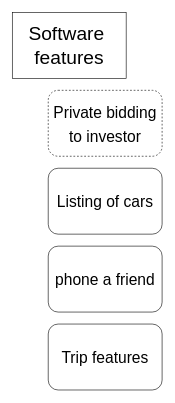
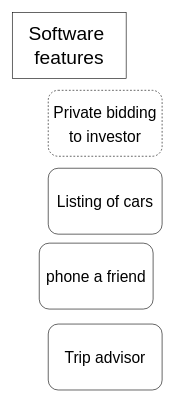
  <mxCell id="0" />
  <mxCell id="1" parent="0" />
  <mxCell id="2" value="&lt;span style=&quot;font-size: 32px&quot;&gt;Software&amp;nbsp;&lt;br&gt;features&lt;br&gt;&lt;/span&gt;" style="rounded=0;whiteSpace=wrap;html=1;" vertex="1" parent="1"><mxGeometry x="20" y="20" width="190" height="110" as="geometry" /></mxCell>
  <mxCell id="3" value="&lt;span style=&quot;font-size: 26px&quot;&gt;Private bidding to investor&lt;/span&gt;" style="rounded=1;whiteSpace=wrap;html=1;fontSize=32;dashed=1;" vertex="1" parent="1"><mxGeometry x="80" y="150" width="190" height="110" as="geometry" /></mxCell>
  <mxCell id="4" value="&lt;span style=&quot;font-size: 26px&quot;&gt;Listing of cars&lt;/span&gt;" style="rounded=1;whiteSpace=wrap;html=1;fontSize=32;" vertex="1" parent="1"><mxGeometry x="80" y="280" width="190" height="110" as="geometry" /></mxCell>
- <mxCell id="5" value="&lt;span style=&quot;font-size: 26px&quot;&gt;phone a friend&lt;/span&gt;" style="rounded=1;whiteSpace=wrap;html=1;fontSize=32;" vertex="1" parent="1"><mxGeometry x="80" y="410" width="190" height="110" as="geometry" /></mxCell>
- <mxCell id="6" value="&lt;span style=&quot;font-size: 26px&quot;&gt;Trip features&lt;/span&gt;" style="rounded=1;whiteSpace=wrap;html=1;fontSize=32;" vertex="1" parent="1"><mxGeometry x="80" y="540" width="190" height="110" as="geometry" /></mxCell>
+ <mxCell id="5" value="&lt;span style=&quot;font-size: 26px&quot;&gt;phone a friend&lt;/span&gt;" style="rounded=1;whiteSpace=wrap;html=1;fontSize=32;" vertex="1" parent="1"><mxGeometry x="65" y="405" width="190" height="110" as="geometry" /></mxCell>
+ <mxCell id="6" value="&lt;span style=&quot;font-size: 26px&quot;&gt;Trip advisor&lt;/span&gt;" style="rounded=1;whiteSpace=wrap;html=1;fontSize=32;" vertex="1" parent="1"><mxGeometry x="80" y="540" width="190" height="110" as="geometry" /></mxCell>
